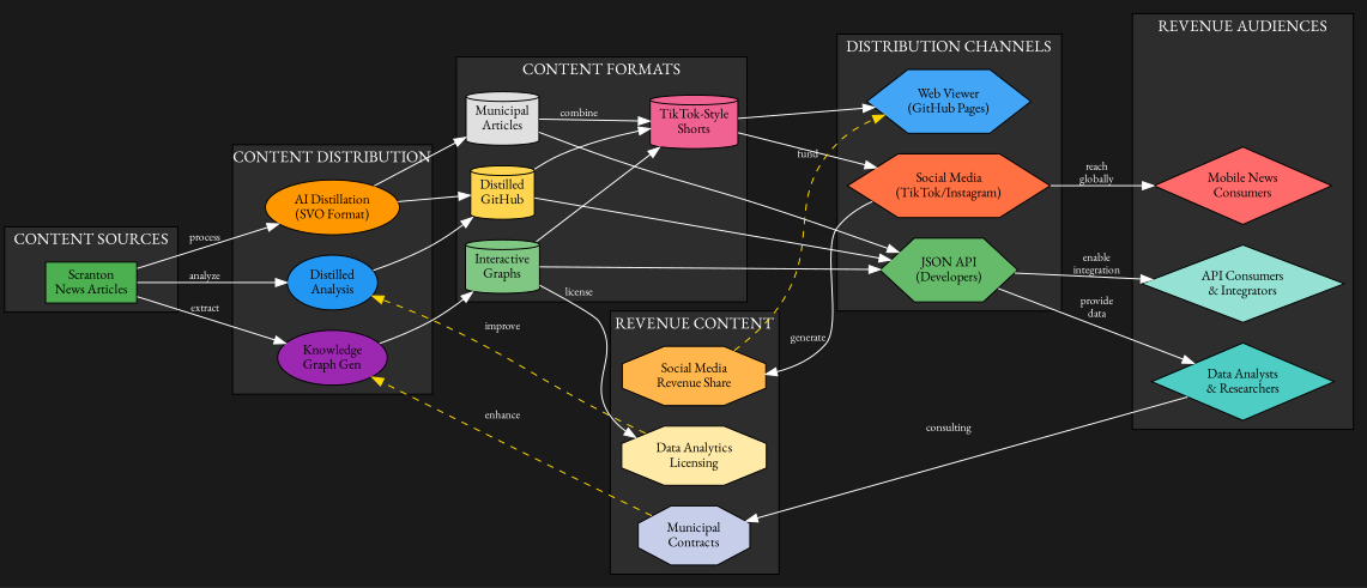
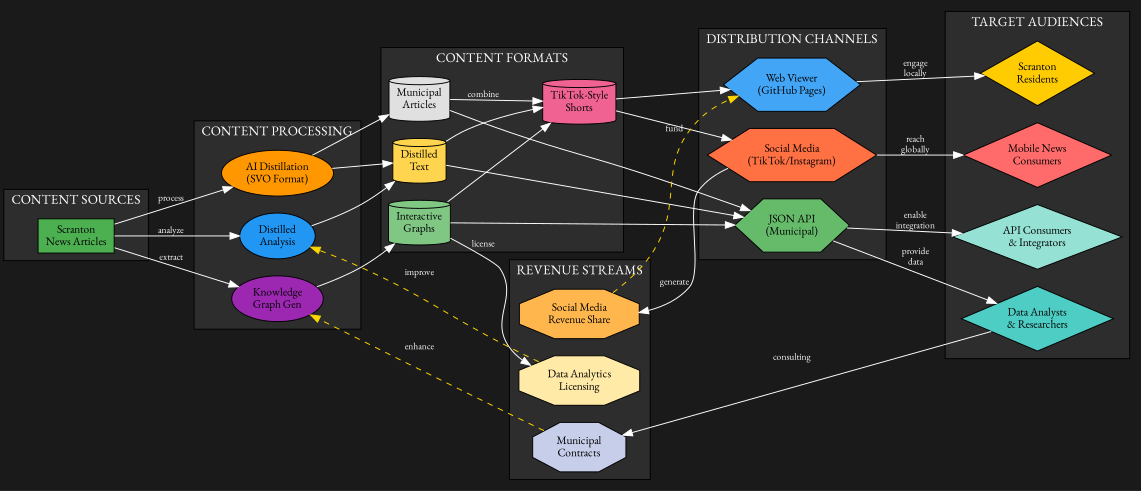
  digraph {
    bgcolor="#1a1a1a"
    fontcolor=white
    fontname="EB Garamond"
    rankdir=LR
    node [fontname="EB Garamond" fontsize=12 shape=cylinder style=filled]
    edge [color=white fontcolor=white fontname="EB Garamond" fontsize=10]
    n1 [fillcolor="#FF9800" label="AI Distillation\n(SVO Format)" shape=ellipse]
    n2 [fillcolor="#2196F3" label="Distilled\nAnalysis" shape=ellipse]
    n3 [fillcolor="#9C27B0" label="Knowledge\nGraph Gen" shape=ellipse]
    n4 [fillcolor="#4CAF50" label="Scranton\nNews Articles" shape=box]
    n5 [fillcolor="#E0E0E0" label="Municipal\nArticles"]
-   n6 [fillcolor="#FFD54F" label="Distilled\nGitHub"]
+   n6 [fillcolor="#FFD54F" label="Distilled\nText"]
    n7 [fillcolor="#81C784" label="Interactive\nGraphs"]
    n8 [fillcolor="#F06292" label="TikTok-Style\nShorts"]
    n9 [fillcolor="#42A5F5" label="Web Viewer\n(GitHub Pages)" shape=hexagon]
    n10 [fillcolor="#FF7043" label="Social Media\n(TikTok/Instagram)" shape=hexagon]
-   n11 [fillcolor="#66BB6A" label="JSON API\n(Developers)" shape=hexagon]
+   n11 [fillcolor="#66BB6A" label="JSON API\n(Municipal)" shape=hexagon]
+   n12 [fillcolor="#FFCC02" label="Scranton\nResidents" shape=diamond]
    n13 [fillcolor="#FF6B6B" label="Mobile News\nConsumers" shape=diamond]
    n14 [fillcolor="#4ECDC4" label="Data Analysts\n& Researchers" shape=diamond]
    n15 [fillcolor="#95E1D3" label="API Consumers\n& Integrators" shape=diamond]
    n16 [fillcolor="#FFB74D" label="Social Media\nRevenue Share" shape=octagon]
    n17 [fillcolor="#C7CEEA" label="Municipal\nContracts" shape=octagon]
    n18 [fillcolor="#FFEAA7" label="Data Analytics\nLicensing" shape=octagon]
    subgraph cluster_1 {
      fillcolor="#2d2d2d"
-     label="CONTENT DISTRIBUTION"
+     label="CONTENT PROCESSING"
      style=filled
      n1
      n2
      n3
    }
    subgraph cluster_2 {
      fillcolor="#2d2d2d"
      label="CONTENT SOURCES"
      style=filled
      n4
    }
    subgraph cluster_3 {
      fillcolor="#2d2d2d"
      label="CONTENT FORMATS"
      style=filled
      n5
      n6
      n7
      n8
    }
    subgraph cluster_4 {
      fillcolor="#2d2d2d"
      label="DISTRIBUTION CHANNELS"
      style=filled
      n9
      n10
      n11
    }
    subgraph cluster_5 {
      fillcolor="#2d2d2d"
-     label="REVENUE AUDIENCES"
+     label="TARGET AUDIENCES"
      style=filled
+     n12
      n13
      n14
      n15
    }
    subgraph cluster_6 {
      fillcolor="#2d2d2d"
-     label="REVENUE CONTENT"
+     label="REVENUE STREAMS"
      style=filled
      n16
      n17
      n18
    }
    n1 -> n5
    n1 -> n6
    n2 -> n6
    n3 -> n7
    n4 -> n1 [label=process]
    n4 -> n2 [label=analyze]
    n4 -> n3 [label=extract]
    n5 -> n8 [label=combine]
    n5 -> n11
    n6 -> n8
    n6 -> n11
    n7 -> n8
    n7 -> n11
    n7 -> n18 [label=license]
    n8 -> n9
    n8 -> n10
+   n9 -> n12 [label="engage\nlocally"]
    n10 -> n13 [label="reach\nglobally"]
    n10 -> n16 [label=generate]
    n11 -> n14 [label="provide\ndata"]
    n11 -> n15 [label="enable\nintegration"]
    n14 -> n17 [label=consulting]
    n16 -> n9 [color="#FFD700" label=fund style=dashed]
    n17 -> n3 [color="#FFD700" label=enhance style=dashed]
    n18 -> n2 [color="#FFD700" label=improve style=dashed]
  }
